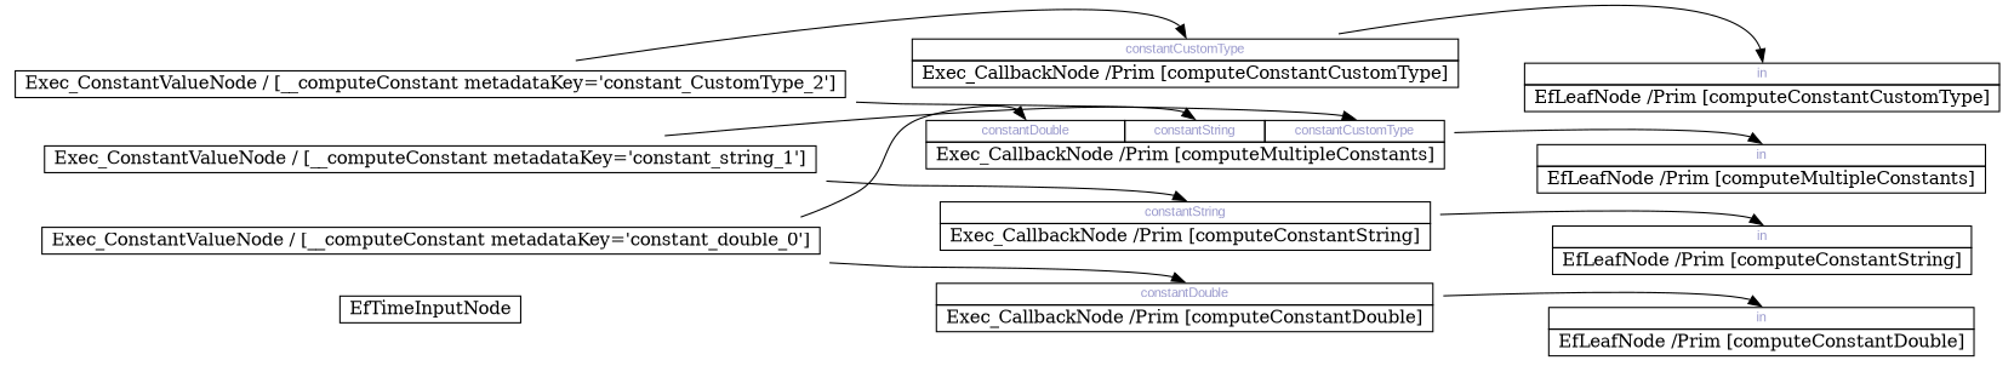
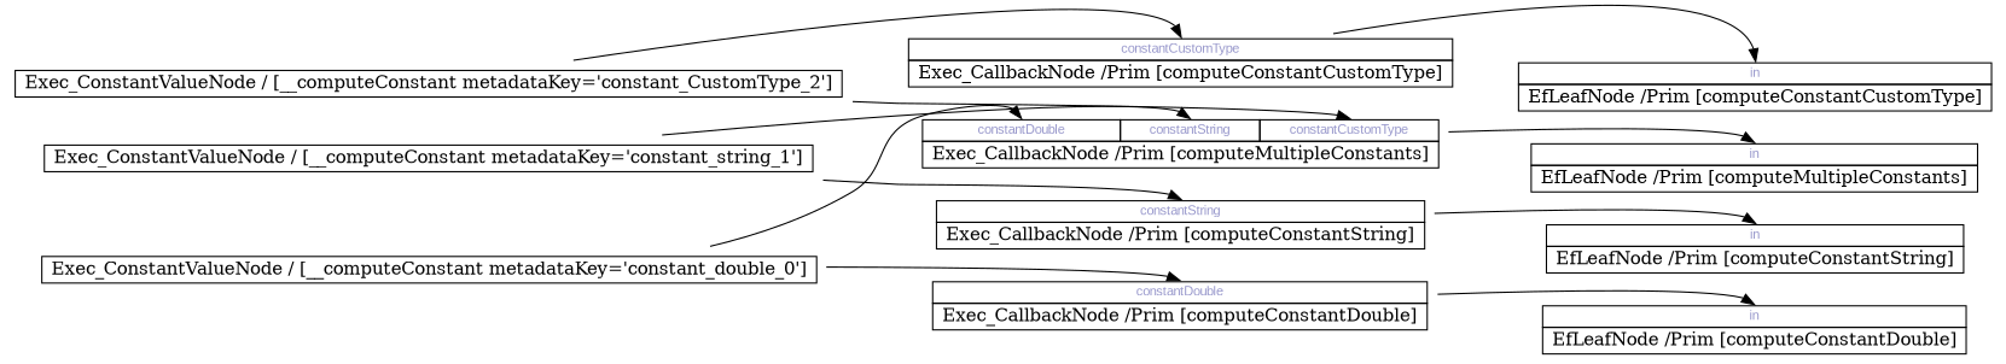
  digraph {
    rankdir=LR
    node [shape=plaintext]
-   n1 [label=< 		<TABLE BORDER="0" CELLBORDER="1" CELLSPACING="0"> 			<TR><TD COLSPAN="1"> EfTimeInputNode </TD></TR> 		</TABLE>>]
    n2 [label=< 		<TABLE BORDER="0" CELLBORDER="1" CELLSPACING="0"> 			<TR><TD COLSPAN="1"> Exec_ConstantValueNode / [__computeConstant metadataKey=&apos;constant_double_0&apos;] </TD></TR> 		</TABLE>>]
    n3 [label=< 		<TABLE BORDER="0" CELLBORDER="1" CELLSPACING="0"> 			<TR><TD PORT="0x7f31d02104f0" COLSPAN="1"><FONT POINT-SIZE="10" FACE="Arial" COLOR="#9999cc">constantDouble</FONT></TD><TD PORT="0x7f31d0210520" COLSPAN="1"><FONT POINT-SIZE="10" FACE="Arial" COLOR="#9999cc">constantString</FONT></TD><TD PORT="0x7f31d02103a0" COLSPAN="1"><FONT POINT-SIZE="10" FACE="Arial" COLOR="#9999cc">constantCustomType</FONT></TD></TR> 			<TR><TD COLSPAN="3"> Exec_CallbackNode /Prim [computeMultipleConstants] </TD></TR> 		</TABLE>>]
    n4 [label=< 		<TABLE BORDER="0" CELLBORDER="1" CELLSPACING="0"> 			<TR><TD PORT="0x7f31c9ce7f00" COLSPAN="1"><FONT POINT-SIZE="10" FACE="Arial" COLOR="#9999cc">constantDouble</FONT></TD></TR> 			<TR><TD COLSPAN="1"> Exec_CallbackNode /Prim [computeConstantDouble] </TD></TR> 		</TABLE>>]
    n5 [label=< 		<TABLE BORDER="0" CELLBORDER="1" CELLSPACING="0"> 			<TR><TD COLSPAN="1"> Exec_ConstantValueNode / [__computeConstant metadataKey=&apos;constant_CustomType_2&apos;] </TD></TR> 		</TABLE>>]
    n6 [label=< 		<TABLE BORDER="0" CELLBORDER="1" CELLSPACING="0"> 			<TR><TD PORT="0x7f31c0727420" COLSPAN="1"><FONT POINT-SIZE="10" FACE="Arial" COLOR="#9999cc">constantCustomType</FONT></TD></TR> 			<TR><TD COLSPAN="1"> Exec_CallbackNode /Prim [computeConstantCustomType] </TD></TR> 		</TABLE>>]
    n7 [label=< 		<TABLE BORDER="0" CELLBORDER="1" CELLSPACING="0"> 			<TR><TD COLSPAN="1"> Exec_ConstantValueNode / [__computeConstant metadataKey=&apos;constant_string_1&apos;] </TD></TR> 		</TABLE>>]
    n8 [label=< 		<TABLE BORDER="0" CELLBORDER="1" CELLSPACING="0"> 			<TR><TD PORT="0x7f31c3ed92c0" COLSPAN="1"><FONT POINT-SIZE="10" FACE="Arial" COLOR="#9999cc">constantString</FONT></TD></TR> 			<TR><TD COLSPAN="1"> Exec_CallbackNode /Prim [computeConstantString] </TD></TR> 		</TABLE>>]
    n9 [label=< 		<TABLE BORDER="0" CELLBORDER="1" CELLSPACING="0"> 			<TR><TD PORT="0x7f31c07272d0" COLSPAN="1"><FONT POINT-SIZE="10" FACE="Arial" COLOR="#9999cc">in</FONT></TD></TR> 			<TR><TD COLSPAN="1"> EfLeafNode /Prim [computeConstantCustomType] </TD></TR> 		</TABLE>>]
    n10 [label=< 		<TABLE BORDER="0" CELLBORDER="1" CELLSPACING="0"> 			<TR><TD PORT="0x7f31c3ed9170" COLSPAN="1"><FONT POINT-SIZE="10" FACE="Arial" COLOR="#9999cc">in</FONT></TD></TR> 			<TR><TD COLSPAN="1"> EfLeafNode /Prim [computeConstantString] </TD></TR> 		</TABLE>>]
    n11 [label=< 		<TABLE BORDER="0" CELLBORDER="1" CELLSPACING="0"> 			<TR><TD PORT="0x7f31d0210400" COLSPAN="1"><FONT POINT-SIZE="10" FACE="Arial" COLOR="#9999cc">in</FONT></TD></TR> 			<TR><TD COLSPAN="1"> EfLeafNode /Prim [computeMultipleConstants] </TD></TR> 		</TABLE>>]
    n12 [label=< 		<TABLE BORDER="0" CELLBORDER="1" CELLSPACING="0"> 			<TR><TD PORT="0x7f31c9ce8890" COLSPAN="1"><FONT POINT-SIZE="10" FACE="Arial" COLOR="#9999cc">in</FONT></TD></TR> 			<TR><TD COLSPAN="1"> EfLeafNode /Prim [computeConstantDouble] </TD></TR> 		</TABLE>>]
    n2 -> n3 [headport="0x7f31d02104f0:n"]
    n2 -> n4 [headport="0x7f31c9ce7f00:n"]
    n3 -> n11 [headport="0x7f31d0210400:n"]
    n4 -> n12 [headport="0x7f31c9ce8890:n"]
    n5 -> n3 [headport="0x7f31d02103a0:n"]
    n5 -> n6 [headport="0x7f31c0727420:n"]
    n6 -> n9 [headport="0x7f31c07272d0:n"]
    n7 -> n3 [headport="0x7f31d0210520:n"]
    n7 -> n8 [headport="0x7f31c3ed92c0:n"]
    n8 -> n10 [headport="0x7f31c3ed9170:n"]
  }
